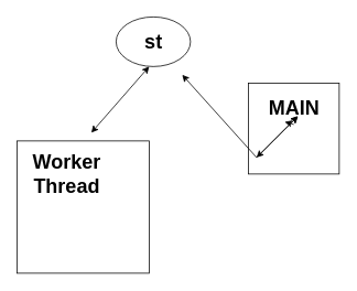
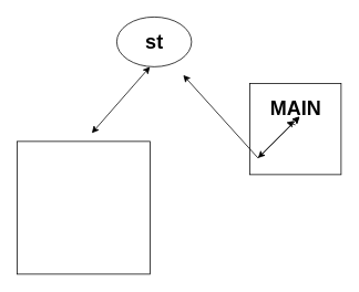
  <mxCell id="0" />
  <mxCell id="1" parent="0" />
  <mxCell id="2" value="" style="whiteSpace=wrap;html=1;aspect=fixed;" vertex="1" parent="1"><mxGeometry x="300" y="100" width="110" height="110" as="geometry" /></mxCell>
  <mxCell id="3" value="MAIN" style="text;strokeColor=none;fillColor=none;html=1;fontSize=24;fontStyle=1;verticalAlign=middle;align=center;" vertex="1" parent="1"><mxGeometry x="305" y="110" width="100" height="40" as="geometry" /></mxCell>
  <mxCell id="4" value="" style="endArrow=classic;html=1;" edge="1" parent="1"><mxGeometry width="50" height="50" relative="1" as="geometry"><mxPoint x="310" y="190" as="sourcePoint" /><mxPoint x="220" y="90" as="targetPoint" /></mxGeometry></mxCell>
  <mxCell id="5" value="" style="ellipse;whiteSpace=wrap;html=1;" vertex="1" parent="1"><mxGeometry x="140" y="20" width="90" height="60" as="geometry" /></mxCell>
  <mxCell id="6" value="st" style="text;strokeColor=none;fillColor=none;html=1;fontSize=24;fontStyle=1;verticalAlign=middle;align=center;" vertex="1" parent="1"><mxGeometry x="135" y="30" width="100" height="40" as="geometry" /></mxCell>
  <mxCell id="7" value="" style="endArrow=classic;html=1;" edge="1" parent="1"><mxGeometry width="50" height="50" relative="1" as="geometry"><mxPoint x="310" y="190" as="sourcePoint" /><mxPoint x="360" y="140" as="targetPoint" /></mxGeometry></mxCell>
  <mxCell id="8" style="edgeStyle=none;html=1;exitX=0.5;exitY=1;exitDx=0;exitDy=0;entryX=0.39;entryY=0.925;entryDx=0;entryDy=0;entryPerimeter=0;" edge="1" parent="1" source="3" target="3"><mxGeometry relative="1" as="geometry" /></mxCell>
  <mxCell id="9" value="" style="endArrow=classic;startArrow=classic;html=1;" edge="1" parent="1"><mxGeometry width="50" height="50" relative="1" as="geometry"><mxPoint x="310" y="190" as="sourcePoint" /><mxPoint x="360" y="140" as="targetPoint" /></mxGeometry></mxCell>
  <mxCell id="10" value="" style="endArrow=classic;startArrow=classic;html=1;" edge="1" parent="1"><mxGeometry width="50" height="50" relative="1" as="geometry"><mxPoint x="110" y="160" as="sourcePoint" /><mxPoint x="180" y="80" as="targetPoint" /></mxGeometry></mxCell>
  <mxCell id="11" value="" style="whiteSpace=wrap;html=1;aspect=fixed;" vertex="1" parent="1"><mxGeometry x="20" y="170" width="160" height="160" as="geometry" /></mxCell>
- <mxCell id="12" value="Worker&lt;div&gt;Thread&lt;/div&gt;" style="text;strokeColor=none;fillColor=none;html=1;fontSize=24;fontStyle=1;verticalAlign=middle;align=center;" vertex="1" parent="1"><mxGeometry x="30" y="190" width="100" height="40" as="geometry" /></mxCell>
